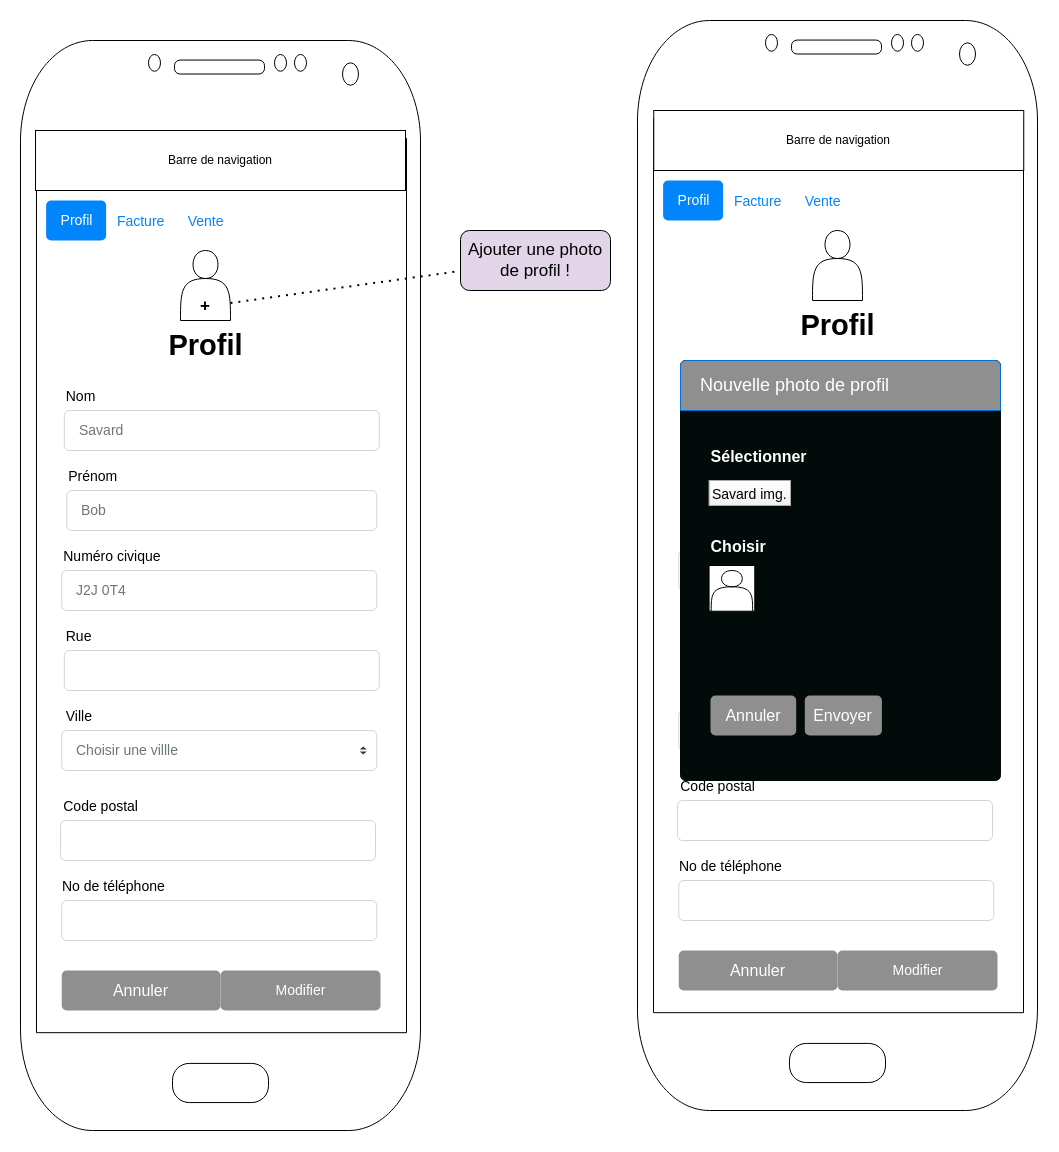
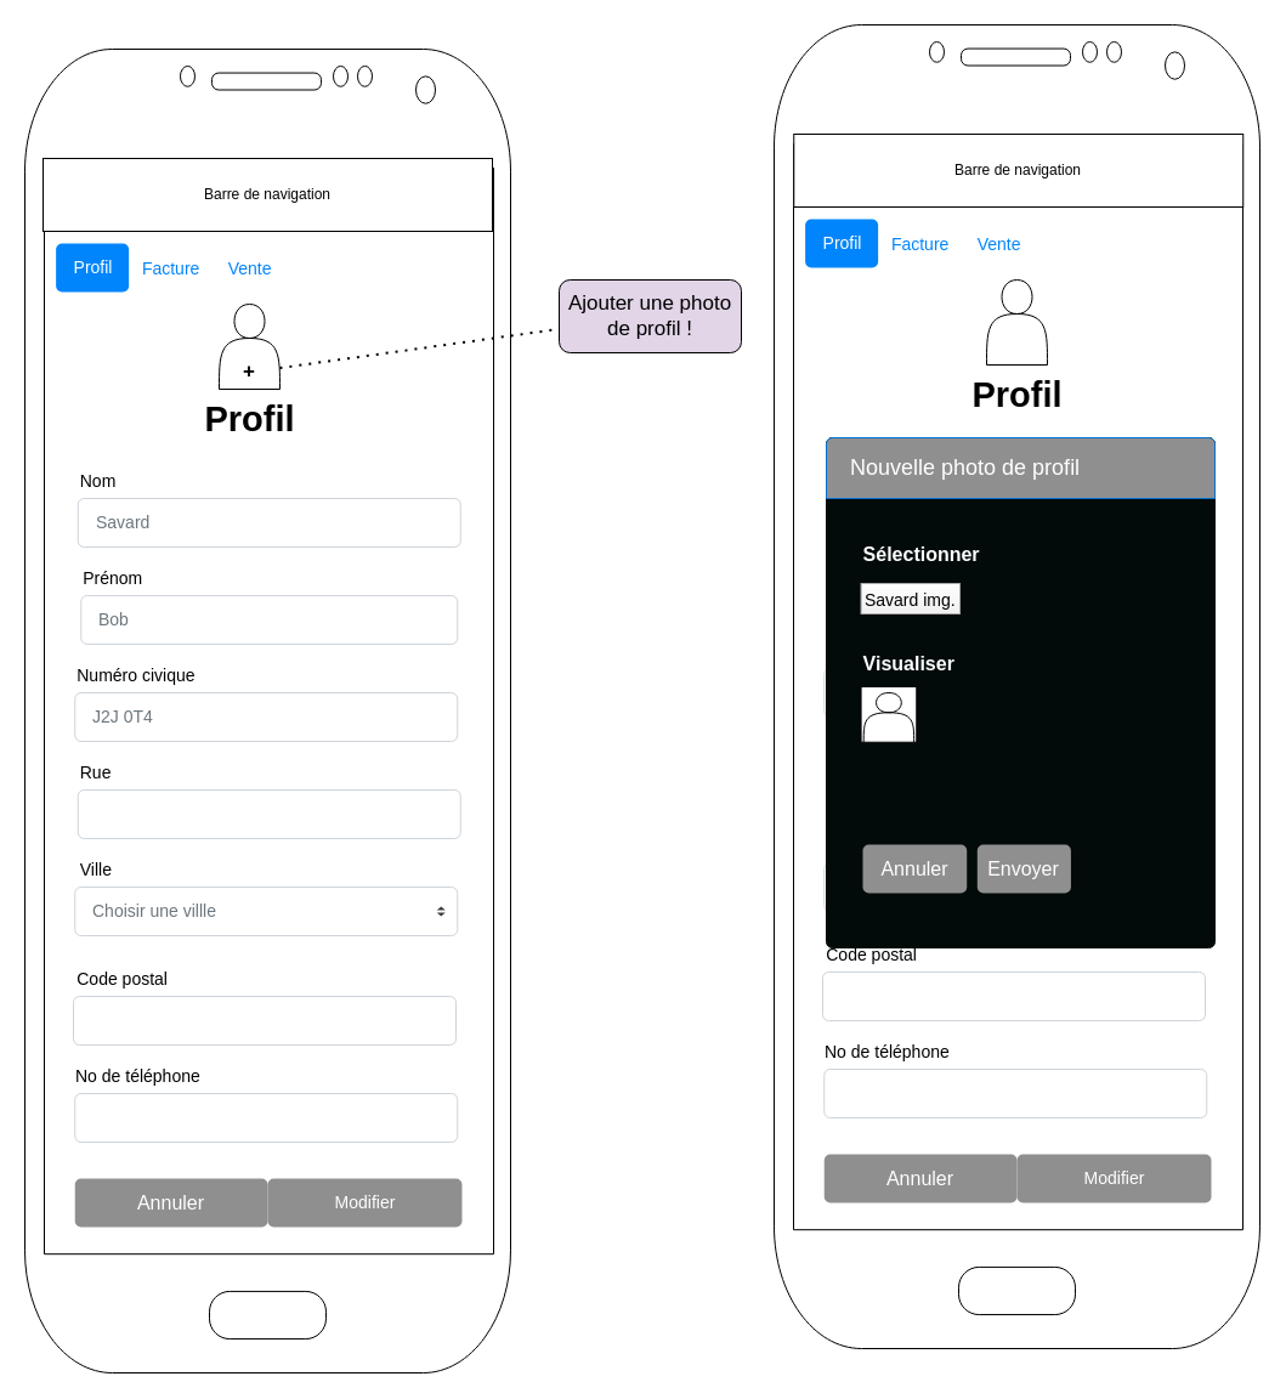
  <mxCell id="0" />
  <mxCell id="1" parent="0" />
  <mxCell id="2" value="" style="verticalLabelPosition=bottom;verticalAlign=top;html=1;shadow=0;dashed=0;strokeWidth=1;shape=mxgraph.android.phone2;fillStyle=auto;fontSize=19;" parent="1" vertex="1"><mxGeometry x="20" y="40" width="400" height="1090" as="geometry" /></mxCell>
  <mxCell id="3" value="Barre de navigation" style="rounded=0;whiteSpace=wrap;html=1;" parent="1" vertex="1"><mxGeometry x="35" y="130" width="370" height="60" as="geometry" /></mxCell>
  <mxCell id="4" value="Nom" style="fillColor=none;strokeColor=none;align=left;fontSize=14;" parent="1" vertex="1"><mxGeometry x="63.75" y="380" width="100" height="30" as="geometry" /></mxCell>
  <mxCell id="5" value="Bob" style="html=1;shadow=0;dashed=0;shape=mxgraph.bootstrap.rrect;rSize=5;fillColor=#ffffff;strokeColor=#CED4DA;align=left;spacing=15;fontSize=14;fontColor=#6C767D;" parent="1" vertex="1"><mxGeometry x="66.25" y="490" width="310" height="40" as="geometry" /></mxCell>
  <mxCell id="6" value="Prénom" style="fillColor=none;strokeColor=none;align=left;fontSize=14;" parent="1" vertex="1"><mxGeometry x="66.25" y="460" width="100" height="30" as="geometry" /></mxCell>
  <mxCell id="7" value="Savard" style="html=1;shadow=0;dashed=0;shape=mxgraph.bootstrap.rrect;rSize=5;fillColor=#ffffff;strokeColor=#CED4DA;align=left;spacing=15;fontSize=14;fontColor=#6C767D;" parent="1" vertex="1"><mxGeometry x="63.75" y="410" width="315" height="40" as="geometry" /></mxCell>
  <mxCell id="8" value="Modifier" style="html=1;shadow=0;dashed=0;shape=mxgraph.bootstrap.rrect;rSize=5;fillColor=#8F8F8F;strokeColor=none;align=center;spacing=15;fontSize=14;fontColor=#ffffff;" parent="1" vertex="1"><mxGeometry x="220" y="970" width="160" height="40" as="geometry" /></mxCell>
  <mxCell id="9" value="Choisir une villle" style="html=1;shadow=0;dashed=0;shape=mxgraph.bootstrap.rrect;rSize=5;fillColor=#ffffff;strokeColor=#CED4DA;align=left;spacing=15;fontSize=14;fontColor=#6C767D;" parent="1" vertex="1"><mxGeometry x="61.25" y="730" width="315" height="40" as="geometry" /></mxCell>
  <mxCell id="10" value="" style="shape=triangle;direction=south;fillColor=#343A40;strokeColor=none;perimeter=none;" parent="9" vertex="1"><mxGeometry x="1" y="0.5" width="7" height="3" relative="1" as="geometry"><mxPoint x="-17" y="1" as="offset" /></mxGeometry></mxCell>
  <mxCell id="11" value="" style="shape=triangle;direction=north;fillColor=#343A40;strokeColor=none;perimeter=none;" parent="9" vertex="1"><mxGeometry x="1" y="0.5" width="7" height="3" relative="1" as="geometry"><mxPoint x="-17" y="-4" as="offset" /></mxGeometry></mxCell>
  <mxCell id="12" value="Ville" style="fillColor=none;strokeColor=none;align=left;fontSize=14;" parent="1" vertex="1"><mxGeometry x="63.75" y="700" width="100" height="30" as="geometry" /></mxCell>
  <mxCell id="13" value="&lt;font size=&quot;1&quot; style=&quot;&quot;&gt;&lt;b style=&quot;font-size: 29px;&quot;&gt;Profil&lt;/b&gt;&lt;/font&gt;" style="text;html=1;align=center;verticalAlign=middle;resizable=0;points=[];autosize=1;strokeColor=none;fillColor=none;fontSize=14;" parent="1" vertex="1"><mxGeometry x="155" y="320" width="100" height="50" as="geometry" /></mxCell>
  <mxCell id="14" value="J2J 0T4" style="html=1;shadow=0;dashed=0;shape=mxgraph.bootstrap.rrect;rSize=5;fillColor=#ffffff;strokeColor=#CED4DA;align=left;spacing=15;fontSize=14;fontColor=#6C767D;" parent="1" vertex="1"><mxGeometry x="61.25" y="570" width="315" height="40" as="geometry" /></mxCell>
  <mxCell id="15" value="Numéro civique" style="fillColor=none;strokeColor=none;align=left;fontSize=14;" parent="1" vertex="1"><mxGeometry x="61.25" y="540" width="100" height="30" as="geometry" /></mxCell>
  <mxCell id="16" value="" style="html=1;shadow=0;dashed=0;shape=mxgraph.bootstrap.rrect;rSize=5;fillColor=#ffffff;strokeColor=#CED4DA;align=left;spacing=15;fontSize=14;fontColor=#6C767D;" parent="1" vertex="1"><mxGeometry x="63.75" y="650" width="315" height="40" as="geometry" /></mxCell>
  <mxCell id="17" value="Rue" style="fillColor=none;strokeColor=none;align=left;fontSize=14;" parent="1" vertex="1"><mxGeometry x="63.75" y="620" width="100" height="30" as="geometry" /></mxCell>
  <mxCell id="18" value="" style="html=1;shadow=0;dashed=0;shape=mxgraph.bootstrap.rrect;rSize=5;fillColor=#ffffff;strokeColor=#CED4DA;align=left;spacing=15;fontSize=14;fontColor=#6C767D;" parent="1" vertex="1"><mxGeometry x="61.25" y="900" width="315" height="40" as="geometry" /></mxCell>
  <mxCell id="19" value="No de téléphone" style="fillColor=none;strokeColor=none;align=left;fontSize=14;" parent="1" vertex="1"><mxGeometry x="60" y="870" width="100" height="30" as="geometry" /></mxCell>
  <mxCell id="20" value="&lt;br style=&quot;font-size: 17px;&quot;&gt;&lt;br style=&quot;font-size: 17px;&quot;&gt;+" style="shape=actor;whiteSpace=wrap;html=1;fontSize=17;fontStyle=1" parent="1" vertex="1"><mxGeometry x="180" y="250" width="50" height="70" as="geometry" /></mxCell>
  <mxCell id="21" value="" style="html=1;shadow=0;dashed=0;shape=mxgraph.bootstrap.rrect;rSize=5;fillColor=#ffffff;strokeColor=#CED4DA;align=left;spacing=15;fontSize=14;fontColor=#6C767D;" parent="1" vertex="1"><mxGeometry x="60" y="820" width="315" height="40" as="geometry" /></mxCell>
  <mxCell id="22" value="Code postal" style="fillColor=none;strokeColor=none;align=left;fontSize=14;" parent="1" vertex="1"><mxGeometry x="61.25" y="790" width="100" height="30" as="geometry" /></mxCell>
  <mxCell id="23" value="Ajouter une photo de profil !" style="rounded=1;whiteSpace=wrap;html=1;fontSize=17;fillColor=#e1d5e7;" parent="1" vertex="1"><mxGeometry x="460" y="230" width="150" height="60" as="geometry" /></mxCell>
  <mxCell id="24" value="" style="endArrow=none;dashed=1;html=1;dashPattern=1 3;strokeWidth=2;rounded=0;fontSize=17;exitX=1;exitY=0.75;exitDx=0;exitDy=0;" parent="1" source="20" target="23" edge="1"><mxGeometry width="50" height="50" relative="1" as="geometry"><mxPoint x="70" y="330" as="sourcePoint" /><mxPoint x="120" y="280" as="targetPoint" /></mxGeometry></mxCell>
  <mxCell id="25" value="Annuler" style="html=1;shadow=0;dashed=0;shape=mxgraph.bootstrap.rrect;rSize=5;strokeColor=none;strokeWidth=1;fillColor=#8F8F8F;fontColor=#FFFFFF;whiteSpace=wrap;align=center;verticalAlign=middle;spacingLeft=0;fontStyle=0;fontSize=16;spacing=5;" parent="1" vertex="1"><mxGeometry x="61.25" y="970" width="158.75" height="40" as="geometry" /></mxCell>
  <mxCell id="26" value="" style="verticalLabelPosition=bottom;verticalAlign=top;html=1;shadow=0;dashed=0;strokeWidth=1;shape=mxgraph.android.phone2;fillStyle=auto;fontSize=19;" parent="1" vertex="1"><mxGeometry x="637" y="20" width="400" height="1090" as="geometry" /></mxCell>
  <mxCell id="27" value="Barre de navigation" style="rounded=0;whiteSpace=wrap;html=1;" parent="1" vertex="1"><mxGeometry x="653.25" y="110" width="370" height="60" as="geometry" /></mxCell>
  <mxCell id="28" value="Nom" style="fillColor=none;strokeColor=none;align=left;fontSize=14;" parent="1" vertex="1"><mxGeometry x="680.75" y="360" width="100" height="30" as="geometry" /></mxCell>
  <mxCell id="29" value="Bob" style="html=1;shadow=0;dashed=0;shape=mxgraph.bootstrap.rrect;rSize=5;fillColor=#ffffff;strokeColor=#CED4DA;align=left;spacing=15;fontSize=14;fontColor=#6C767D;" parent="1" vertex="1"><mxGeometry x="683.25" y="470" width="310" height="40" as="geometry" /></mxCell>
  <mxCell id="30" value="Prénom" style="fillColor=none;strokeColor=none;align=left;fontSize=14;" parent="1" vertex="1"><mxGeometry x="683.25" y="440" width="100" height="30" as="geometry" /></mxCell>
  <mxCell id="31" value="Savard" style="html=1;shadow=0;dashed=0;shape=mxgraph.bootstrap.rrect;rSize=5;fillColor=#ffffff;strokeColor=#CED4DA;align=left;spacing=15;fontSize=14;fontColor=#6C767D;" parent="1" vertex="1"><mxGeometry x="680.75" y="390" width="315" height="40" as="geometry" /></mxCell>
  <mxCell id="32" value="Modifier" style="html=1;shadow=0;dashed=0;shape=mxgraph.bootstrap.rrect;rSize=5;fillColor=#8F8F8F;strokeColor=none;align=center;spacing=15;fontSize=14;fontColor=#ffffff;" parent="1" vertex="1"><mxGeometry x="837" y="950" width="160" height="40" as="geometry" /></mxCell>
  <mxCell id="33" value="Choisir une villle" style="html=1;shadow=0;dashed=0;shape=mxgraph.bootstrap.rrect;rSize=5;fillColor=#ffffff;strokeColor=#CED4DA;align=left;spacing=15;fontSize=14;fontColor=#6C767D;" parent="1" vertex="1"><mxGeometry x="678.25" y="710" width="315" height="40" as="geometry" /></mxCell>
  <mxCell id="34" value="" style="shape=triangle;direction=south;fillColor=#343A40;strokeColor=none;perimeter=none;" parent="33" vertex="1"><mxGeometry x="1" y="0.5" width="7" height="3" relative="1" as="geometry"><mxPoint x="-17" y="1" as="offset" /></mxGeometry></mxCell>
  <mxCell id="35" value="" style="shape=triangle;direction=north;fillColor=#343A40;strokeColor=none;perimeter=none;" parent="33" vertex="1"><mxGeometry x="1" y="0.5" width="7" height="3" relative="1" as="geometry"><mxPoint x="-17" y="-4" as="offset" /></mxGeometry></mxCell>
  <mxCell id="36" value="Ville" style="fillColor=none;strokeColor=none;align=left;fontSize=14;" parent="1" vertex="1"><mxGeometry x="680.75" y="680" width="100" height="30" as="geometry" /></mxCell>
  <mxCell id="37" value="&lt;font size=&quot;1&quot; style=&quot;&quot;&gt;&lt;b style=&quot;font-size: 29px;&quot;&gt;Profil&lt;/b&gt;&lt;/font&gt;" style="text;html=1;align=center;verticalAlign=middle;resizable=0;points=[];autosize=1;strokeColor=none;fillColor=none;fontSize=14;" parent="1" vertex="1"><mxGeometry x="787" y="300" width="100" height="50" as="geometry" /></mxCell>
  <mxCell id="38" value="J2J 0T4" style="html=1;shadow=0;dashed=0;shape=mxgraph.bootstrap.rrect;rSize=5;fillColor=#ffffff;strokeColor=#CED4DA;align=left;spacing=15;fontSize=14;fontColor=#6C767D;" parent="1" vertex="1"><mxGeometry x="678.25" y="550" width="315" height="40" as="geometry" /></mxCell>
  <mxCell id="39" value="Numéro civique" style="fillColor=none;strokeColor=none;align=left;fontSize=14;" parent="1" vertex="1"><mxGeometry x="678.25" y="520" width="100" height="30" as="geometry" /></mxCell>
  <mxCell id="40" value="" style="html=1;shadow=0;dashed=0;shape=mxgraph.bootstrap.rrect;rSize=5;fillColor=#ffffff;strokeColor=#CED4DA;align=left;spacing=15;fontSize=14;fontColor=#6C767D;" parent="1" vertex="1"><mxGeometry x="680.75" y="630" width="315" height="40" as="geometry" /></mxCell>
  <mxCell id="41" value="Rue" style="fillColor=none;strokeColor=none;align=left;fontSize=14;" parent="1" vertex="1"><mxGeometry x="680.75" y="600" width="100" height="30" as="geometry" /></mxCell>
  <mxCell id="42" value="" style="html=1;shadow=0;dashed=0;shape=mxgraph.bootstrap.rrect;rSize=5;fillColor=#ffffff;strokeColor=#CED4DA;align=left;spacing=15;fontSize=14;fontColor=#6C767D;" parent="1" vertex="1"><mxGeometry x="678.25" y="880" width="315" height="40" as="geometry" /></mxCell>
  <mxCell id="43" value="No de téléphone" style="fillColor=none;strokeColor=none;align=left;fontSize=14;" parent="1" vertex="1"><mxGeometry x="677" y="850" width="100" height="30" as="geometry" /></mxCell>
  <mxCell id="44" value="" style="shape=actor;whiteSpace=wrap;html=1;fontSize=17;fontStyle=1" parent="1" vertex="1"><mxGeometry x="812" y="230" width="50" height="70" as="geometry" /></mxCell>
  <mxCell id="45" value="" style="html=1;shadow=0;dashed=0;shape=mxgraph.bootstrap.rrect;rSize=5;fillColor=#ffffff;strokeColor=#CED4DA;align=left;spacing=15;fontSize=14;fontColor=#6C767D;" parent="1" vertex="1"><mxGeometry x="677" y="800" width="315" height="40" as="geometry" /></mxCell>
  <mxCell id="46" value="Code postal" style="fillColor=none;strokeColor=none;align=left;fontSize=14;" parent="1" vertex="1"><mxGeometry x="678.25" y="770" width="100" height="30" as="geometry" /></mxCell>
  <mxCell id="47" value="Annuler" style="html=1;shadow=0;dashed=0;shape=mxgraph.bootstrap.rrect;rSize=5;strokeColor=none;strokeWidth=1;fillColor=#8F8F8F;fontColor=#FFFFFF;whiteSpace=wrap;align=center;verticalAlign=middle;spacingLeft=0;fontStyle=0;fontSize=16;spacing=5;" parent="1" vertex="1"><mxGeometry x="678.25" y="950" width="158.75" height="40" as="geometry" /></mxCell>
  <mxCell id="48" value="" style="html=1;shadow=0;dashed=0;shape=mxgraph.bootstrap.rrect;rSize=5;strokeColor=#020A0A;html=1;whiteSpace=wrap;fillColor=#020A0A;fontColor=#ffffff;verticalAlign=bottom;align=left;spacing=20;spacingBottom=0;fontSize=14;" parent="1" vertex="1"><mxGeometry x="680" y="360" width="320" height="420" as="geometry" /></mxCell>
  <mxCell id="49" value="Nouvelle photo de profil" style="html=1;shadow=0;dashed=0;shape=mxgraph.bootstrap.topButton;rSize=5;perimeter=none;whiteSpace=wrap;fillColor=#8F8F8F;strokeColor=#0071D5;fontColor=#ffffff;resizeWidth=1;fontSize=18;align=left;spacing=20;" parent="48" vertex="1"><mxGeometry width="320" height="50" relative="1" as="geometry" /></mxCell>
  <mxCell id="50" value="Sélectionner" style="fillColor=none;strokeColor=none;align=left;fontSize=16;fontStyle=1;fontColor=#FFFFFF;" parent="48" vertex="1"><mxGeometry x="28.571" y="75" width="85.714" height="40" as="geometry" /></mxCell>
  <mxCell id="51" value="Savard img." style="fillColor=#FEFEFE;strokeColor=#AAAAAA;fontSize=14;gradientColor=#F0F0F0;" parent="48" vertex="1"><mxGeometry x="28.57" y="120" width="81.43" height="25" as="geometry" /></mxCell>
- <mxCell id="52" value="Choisir" style="fillColor=none;strokeColor=none;align=left;fontSize=16;fontStyle=1;fontColor=#FFFFFF;" parent="48" vertex="1"><mxGeometry x="28.571" y="165" width="85.714" height="40" as="geometry" /></mxCell>
+ <mxCell id="52" value="Visualiser" style="fillColor=none;strokeColor=none;align=left;fontSize=16;fontStyle=1;fontColor=#FFFFFF;" parent="48" vertex="1"><mxGeometry x="28.571" y="165" width="85.714" height="40" as="geometry" /></mxCell>
  <mxCell id="53" value="" style="whiteSpace=wrap;html=1;aspect=fixed;fontSize=16;" parent="48" vertex="1"><mxGeometry x="28.571" y="205" width="45.714" height="45.714" as="geometry" /></mxCell>
  <mxCell id="54" value="Envoyer" style="html=1;shadow=0;dashed=0;shape=mxgraph.bootstrap.rrect;rSize=5;strokeColor=none;strokeWidth=1;fillColor=#8F8F8F;fontColor=#FFFFFF;whiteSpace=wrap;align=center;verticalAlign=middle;spacingLeft=0;fontStyle=0;fontSize=16;spacing=5;" parent="48" vertex="1"><mxGeometry x="124.29" y="335" width="77.14" height="40" as="geometry" /></mxCell>
  <mxCell id="55" value="" style="shape=actor;whiteSpace=wrap;html=1;fontSize=17;fontStyle=1" parent="48" vertex="1"><mxGeometry x="30.71" y="210" width="41.43" height="40.71" as="geometry" /></mxCell>
  <mxCell id="56" value="Annuler" style="html=1;shadow=0;dashed=0;shape=mxgraph.bootstrap.rrect;rSize=5;strokeColor=none;strokeWidth=1;fillColor=#8F8F8F;fontColor=#FFFFFF;whiteSpace=wrap;align=center;verticalAlign=middle;spacingLeft=0;fontStyle=0;fontSize=16;spacing=5;" parent="48" vertex="1"><mxGeometry x="30" y="335" width="85.72" height="40" as="geometry" /></mxCell>
  <mxCell id="57" value="Profil" style="html=1;shadow=0;dashed=0;shape=mxgraph.bootstrap.rrect;rSize=5;fillColor=#0085FC;strokeColor=none;fontSize=14;fontColor=#ffffff;" vertex="1" parent="1"><mxGeometry x="45.63" y="200" width="60" height="40" as="geometry" /></mxCell>
  <mxCell id="58" value="Facture" style="fillColor=none;strokeColor=none;fontSize=14;fontColor=#0085FC;" vertex="1" parent="1"><mxGeometry x="105.63" y="200" width="70" height="40" as="geometry" /></mxCell>
  <mxCell id="59" value="Vente" style="fillColor=none;strokeColor=none;fontSize=14;fontColor=#0085FC;" vertex="1" parent="1"><mxGeometry x="175.63" y="200" width="60" height="40" as="geometry" /></mxCell>
  <mxCell id="60" value="Profil" style="html=1;shadow=0;dashed=0;shape=mxgraph.bootstrap.rrect;rSize=5;fillColor=#0085FC;strokeColor=none;fontSize=14;fontColor=#ffffff;" vertex="1" parent="1"><mxGeometry x="662.63" y="180" width="60" height="40" as="geometry" /></mxCell>
  <mxCell id="61" value="Facture" style="fillColor=none;strokeColor=none;fontSize=14;fontColor=#0085FC;" vertex="1" parent="1"><mxGeometry x="722.63" y="180" width="70" height="40" as="geometry" /></mxCell>
  <mxCell id="62" value="Vente" style="fillColor=none;strokeColor=none;fontSize=14;fontColor=#0085FC;" vertex="1" parent="1"><mxGeometry x="792.63" y="180" width="60" height="40" as="geometry" /></mxCell>
